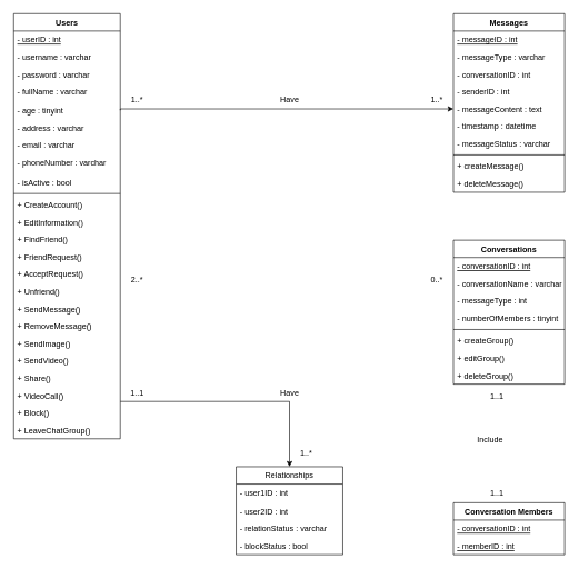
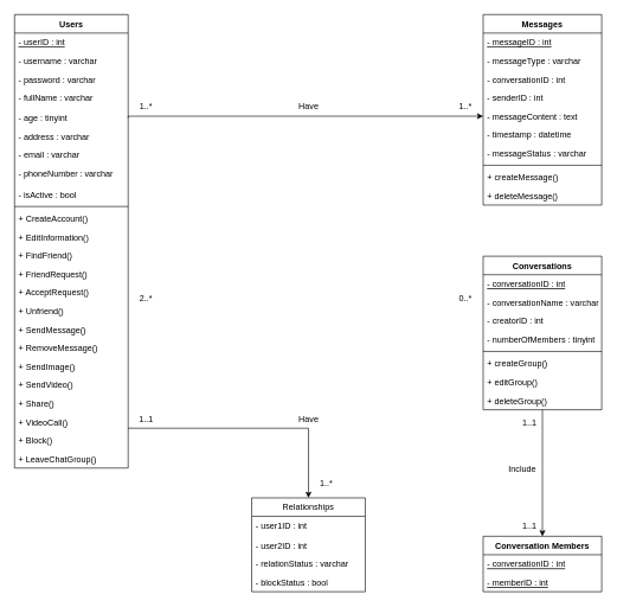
  <mxCell id="0" />
  <mxCell id="1" parent="0" />
  <mxCell id="2" value="Users" style="swimlane;fontStyle=1;align=center;verticalAlign=top;childLayout=stackLayout;horizontal=1;startSize=26;horizontalStack=0;resizeParent=1;resizeParentMax=0;resizeLast=0;collapsible=1;marginBottom=0;" parent="1" vertex="1"><mxGeometry width="160" height="638" as="geometry" x="20" y="20"><mxRectangle width="70" height="26" as="alternateBounds" /></mxGeometry></mxCell>
  <mxCell id="3" value="- userID : int" style="text;strokeColor=none;fillColor=none;align=left;verticalAlign=top;spacingLeft=4;spacingRight=4;overflow=hidden;rotatable=0;points=[[0,0.5],[1,0.5]];portConstraint=eastwest;fontStyle=4;" parent="2" vertex="1"><mxGeometry y="26" width="160" height="26" as="geometry" /></mxCell>
  <mxCell id="4" value="- username : varchar" style="text;strokeColor=none;fillColor=none;align=left;verticalAlign=top;spacingLeft=4;spacingRight=4;overflow=hidden;rotatable=0;points=[[0,0.5],[1,0.5]];portConstraint=eastwest;" parent="2" vertex="1"><mxGeometry y="52" width="160" height="26" as="geometry" /></mxCell>
  <mxCell id="5" value="- password : varchar" style="text;strokeColor=none;fillColor=none;align=left;verticalAlign=top;spacingLeft=4;spacingRight=4;overflow=hidden;rotatable=0;points=[[0,0.5],[1,0.5]];portConstraint=eastwest;" parent="2" vertex="1"><mxGeometry y="78" width="160" height="26" as="geometry" /></mxCell>
  <mxCell id="6" value="- fullName : varchar" style="text;strokeColor=none;fillColor=none;align=left;verticalAlign=top;spacingLeft=4;spacingRight=4;overflow=hidden;rotatable=0;points=[[0,0.5],[1,0.5]];portConstraint=eastwest;" parent="2" vertex="1"><mxGeometry y="104" width="160" height="28" as="geometry" /></mxCell>
  <mxCell id="7" value="- age : tinyint" style="text;strokeColor=none;fillColor=none;align=left;verticalAlign=top;spacingLeft=4;spacingRight=4;overflow=hidden;rotatable=0;points=[[0,0.5],[1,0.5]];portConstraint=eastwest;" parent="2" vertex="1"><mxGeometry y="132" width="160" height="26" as="geometry" /></mxCell>
  <mxCell id="8" value="- address : varchar" style="text;strokeColor=none;fillColor=none;align=left;verticalAlign=top;spacingLeft=4;spacingRight=4;overflow=hidden;rotatable=0;points=[[0,0.5],[1,0.5]];portConstraint=eastwest;" parent="2" vertex="1"><mxGeometry y="158" width="160" height="26" as="geometry" /></mxCell>
  <mxCell id="9" value="- email : varchar" style="text;strokeColor=none;fillColor=none;align=left;verticalAlign=top;spacingLeft=4;spacingRight=4;overflow=hidden;rotatable=0;points=[[0,0.5],[1,0.5]];portConstraint=eastwest;" parent="2" vertex="1"><mxGeometry y="184" width="160" height="26" as="geometry" /></mxCell>
  <mxCell id="10" value="- phoneNumber : varchar" style="text;strokeColor=none;fillColor=none;align=left;verticalAlign=top;spacingLeft=4;spacingRight=4;overflow=hidden;rotatable=0;points=[[0,0.5],[1,0.5]];portConstraint=eastwest;" parent="2" vertex="1"><mxGeometry y="210" width="160" height="30" as="geometry" /></mxCell>
  <mxCell id="11" value="- isActive : bool" style="text;strokeColor=none;fillColor=none;align=left;verticalAlign=top;spacingLeft=4;spacingRight=4;overflow=hidden;rotatable=0;points=[[0,0.5],[1,0.5]];portConstraint=eastwest;" parent="2" vertex="1"><mxGeometry y="240" width="160" height="26" as="geometry" /></mxCell>
  <mxCell id="12" value="" style="line;strokeWidth=1;fillColor=none;align=left;verticalAlign=middle;spacingTop=-1;spacingLeft=3;spacingRight=3;rotatable=0;labelPosition=right;points=[];portConstraint=eastwest;" parent="2" vertex="1"><mxGeometry y="266" width="160" height="8" as="geometry" /></mxCell>
  <mxCell id="13" value="+ CreateAccount() " style="text;strokeColor=none;fillColor=none;align=left;verticalAlign=top;spacingLeft=4;spacingRight=4;overflow=hidden;rotatable=0;points=[[0,0.5],[1,0.5]];portConstraint=eastwest;" parent="2" vertex="1"><mxGeometry y="274" width="160" height="26" as="geometry" /></mxCell>
  <mxCell id="14" value="+ EditInformation() " style="text;strokeColor=none;fillColor=none;align=left;verticalAlign=top;spacingLeft=4;spacingRight=4;overflow=hidden;rotatable=0;points=[[0,0.5],[1,0.5]];portConstraint=eastwest;" parent="2" vertex="1"><mxGeometry y="300" width="160" height="26" as="geometry" /></mxCell>
  <mxCell id="15" value="+ FindFriend()" style="text;strokeColor=none;fillColor=none;align=left;verticalAlign=top;spacingLeft=4;spacingRight=4;overflow=hidden;rotatable=0;points=[[0,0.5],[1,0.5]];portConstraint=eastwest;" parent="2" vertex="1"><mxGeometry y="326" width="160" height="26" as="geometry" /></mxCell>
  <mxCell id="16" value="+ FriendRequest() " style="text;strokeColor=none;fillColor=none;align=left;verticalAlign=top;spacingLeft=4;spacingRight=4;overflow=hidden;rotatable=0;points=[[0,0.5],[1,0.5]];portConstraint=eastwest;" parent="2" vertex="1"><mxGeometry y="352" width="160" height="26" as="geometry" /></mxCell>
  <mxCell id="17" value="+ AcceptRequest()" style="text;strokeColor=none;fillColor=none;align=left;verticalAlign=top;spacingLeft=4;spacingRight=4;overflow=hidden;rotatable=0;points=[[0,0.5],[1,0.5]];portConstraint=eastwest;" parent="2" vertex="1"><mxGeometry y="378" width="160" height="26" as="geometry" /></mxCell>
  <mxCell id="18" value="+ Unfriend()" style="text;strokeColor=none;fillColor=none;align=left;verticalAlign=top;spacingLeft=4;spacingRight=4;overflow=hidden;rotatable=0;points=[[0,0.5],[1,0.5]];portConstraint=eastwest;" parent="2" vertex="1"><mxGeometry y="404" width="160" height="26" as="geometry" /></mxCell>
  <mxCell id="19" value="+ SendMessage()" style="text;strokeColor=none;fillColor=none;align=left;verticalAlign=top;spacingLeft=4;spacingRight=4;overflow=hidden;rotatable=0;points=[[0,0.5],[1,0.5]];portConstraint=eastwest;" parent="2" vertex="1"><mxGeometry y="430" width="160" height="26" as="geometry" /></mxCell>
  <mxCell id="20" value="+ RemoveMessage()" style="text;strokeColor=none;fillColor=none;align=left;verticalAlign=top;spacingLeft=4;spacingRight=4;overflow=hidden;rotatable=0;points=[[0,0.5],[1,0.5]];portConstraint=eastwest;" parent="2" vertex="1"><mxGeometry y="456" width="160" height="26" as="geometry" /></mxCell>
  <mxCell id="21" value="+ SendImage()" style="text;strokeColor=none;fillColor=none;align=left;verticalAlign=top;spacingLeft=4;spacingRight=4;overflow=hidden;rotatable=0;points=[[0,0.5],[1,0.5]];portConstraint=eastwest;" parent="2" vertex="1"><mxGeometry y="482" width="160" height="26" as="geometry" /></mxCell>
  <mxCell id="22" value="+ SendVideo()" style="text;strokeColor=none;fillColor=none;align=left;verticalAlign=top;spacingLeft=4;spacingRight=4;overflow=hidden;rotatable=0;points=[[0,0.5],[1,0.5]];portConstraint=eastwest;" parent="2" vertex="1"><mxGeometry y="508" width="160" height="26" as="geometry" /></mxCell>
  <mxCell id="23" value="+ Share()" style="text;strokeColor=none;fillColor=none;align=left;verticalAlign=top;spacingLeft=4;spacingRight=4;overflow=hidden;rotatable=0;points=[[0,0.5],[1,0.5]];portConstraint=eastwest;" parent="2" vertex="1"><mxGeometry y="534" width="160" height="26" as="geometry" /></mxCell>
  <mxCell id="24" value="+ VideoCall() " style="text;strokeColor=none;fillColor=none;align=left;verticalAlign=top;spacingLeft=4;spacingRight=4;overflow=hidden;rotatable=0;points=[[0,0.5],[1,0.5]];portConstraint=eastwest;" parent="2" vertex="1"><mxGeometry y="560" width="160" height="26" as="geometry" /></mxCell>
  <mxCell id="25" value="+ Block()" style="text;strokeColor=none;fillColor=none;align=left;verticalAlign=top;spacingLeft=4;spacingRight=4;overflow=hidden;rotatable=0;points=[[0,0.5],[1,0.5]];portConstraint=eastwest;" parent="2" vertex="1"><mxGeometry y="586" width="160" height="26" as="geometry" /></mxCell>
  <mxCell id="26" value="+ LeaveChatGroup()" style="text;strokeColor=none;fillColor=none;align=left;verticalAlign=top;spacingLeft=4;spacingRight=4;overflow=hidden;rotatable=0;points=[[0,0.5],[1,0.5]];portConstraint=eastwest;" parent="2" vertex="1"><mxGeometry y="612" width="160" height="26" as="geometry" /></mxCell>
  <mxCell id="27" value="Messages" style="swimlane;fontStyle=1;align=center;verticalAlign=top;childLayout=stackLayout;horizontal=1;startSize=26;horizontalStack=0;resizeParent=1;resizeParentMax=0;resizeLast=0;collapsible=1;marginBottom=0;" parent="1" vertex="1"><mxGeometry x="680" width="167" height="268" as="geometry" y="20" /></mxCell>
  <mxCell id="28" value="- messageID : int" style="text;strokeColor=none;fillColor=none;align=left;verticalAlign=top;spacingLeft=4;spacingRight=4;overflow=hidden;rotatable=0;points=[[0,0.5],[1,0.5]];portConstraint=eastwest;fontStyle=4" parent="27" vertex="1"><mxGeometry y="26" width="167" height="26" as="geometry" /></mxCell>
  <mxCell id="29" value="- messageType : varchar" style="text;strokeColor=none;fillColor=none;align=left;verticalAlign=top;spacingLeft=4;spacingRight=4;overflow=hidden;rotatable=0;points=[[0,0.5],[1,0.5]];portConstraint=eastwest;" parent="27" vertex="1"><mxGeometry y="52" width="167" height="26" as="geometry" /></mxCell>
  <mxCell id="30" value="- conversationID : int" style="text;strokeColor=none;fillColor=none;align=left;verticalAlign=top;spacingLeft=4;spacingRight=4;overflow=hidden;rotatable=0;points=[[0,0.5],[1,0.5]];portConstraint=eastwest;" parent="27" vertex="1"><mxGeometry y="78" width="167" height="26" as="geometry" /></mxCell>
  <mxCell id="31" value="- senderID : int" style="text;strokeColor=none;fillColor=none;align=left;verticalAlign=top;spacingLeft=4;spacingRight=4;overflow=hidden;rotatable=0;points=[[0,0.5],[1,0.5]];portConstraint=eastwest;" parent="27" vertex="1"><mxGeometry y="104" width="167" height="26" as="geometry" /></mxCell>
  <mxCell id="32" value="- messageContent : text" style="text;strokeColor=none;fillColor=none;align=left;verticalAlign=top;spacingLeft=4;spacingRight=4;overflow=hidden;rotatable=0;points=[[0,0.5],[1,0.5]];portConstraint=eastwest;" parent="27" vertex="1"><mxGeometry y="130" width="167" height="26" as="geometry" /></mxCell>
  <mxCell id="33" value="- timestamp : datetime" style="text;strokeColor=none;fillColor=none;align=left;verticalAlign=top;spacingLeft=4;spacingRight=4;overflow=hidden;rotatable=0;points=[[0,0.5],[1,0.5]];portConstraint=eastwest;" parent="27" vertex="1"><mxGeometry y="156" width="167" height="26" as="geometry" /></mxCell>
  <mxCell id="34" value="- messageStatus : varchar" style="text;strokeColor=none;fillColor=none;align=left;verticalAlign=top;spacingLeft=4;spacingRight=4;overflow=hidden;rotatable=0;points=[[0,0.5],[1,0.5]];portConstraint=eastwest;" parent="27" vertex="1"><mxGeometry y="182" width="167" height="26" as="geometry" /></mxCell>
  <mxCell id="35" value="" style="line;strokeWidth=1;fillColor=none;align=left;verticalAlign=middle;spacingTop=-1;spacingLeft=3;spacingRight=3;rotatable=0;labelPosition=right;points=[];portConstraint=eastwest;" parent="27" vertex="1"><mxGeometry y="208" width="167" height="8" as="geometry" /></mxCell>
  <mxCell id="36" value="+ createMessage()" style="text;strokeColor=none;fillColor=none;align=left;verticalAlign=top;spacingLeft=4;spacingRight=4;overflow=hidden;rotatable=0;points=[[0,0.5],[1,0.5]];portConstraint=eastwest;" parent="27" vertex="1"><mxGeometry y="216" width="167" height="26" as="geometry" /></mxCell>
  <mxCell id="37" value="+ deleteMessage()" style="text;strokeColor=none;fillColor=none;align=left;verticalAlign=top;spacingLeft=4;spacingRight=4;overflow=hidden;rotatable=0;points=[[0,0.5],[1,0.5]];portConstraint=eastwest;" parent="27" vertex="1"><mxGeometry y="242" width="167" height="26" as="geometry" /></mxCell>
  <mxCell id="38" value="0..*" style="text;html=1;align=center;verticalAlign=middle;resizable=0;points=[];autosize=1;" parent="1" vertex="1"><mxGeometry x="640" y="410" width="30" height="20" as="geometry" /></mxCell>
  <mxCell id="39" value="2..*" style="text;html=1;align=center;verticalAlign=middle;resizable=0;points=[];autosize=1;" parent="1" vertex="1"><mxGeometry x="190" y="410" width="30" height="20" as="geometry" /></mxCell>
  <mxCell id="40" value="Conversation Members" style="swimlane;fontStyle=1;align=center;verticalAlign=top;childLayout=stackLayout;horizontal=1;startSize=26;horizontalStack=0;resizeParent=1;resizeParentMax=0;resizeLast=0;collapsible=1;marginBottom=0;" parent="1" vertex="1"><mxGeometry x="680" y="754" width="167" height="78" as="geometry" /></mxCell>
  <mxCell id="41" value="- conversationID : int" style="text;strokeColor=none;fillColor=none;align=left;verticalAlign=top;spacingLeft=4;spacingRight=4;overflow=hidden;rotatable=0;points=[[0,0.5],[1,0.5]];portConstraint=eastwest;fontStyle=4" parent="40" vertex="1"><mxGeometry y="26" width="167" height="26" as="geometry" /></mxCell>
  <mxCell id="42" value="- memberID : int" style="text;strokeColor=none;fillColor=none;align=left;verticalAlign=top;spacingLeft=4;spacingRight=4;overflow=hidden;rotatable=0;points=[[0,0.5],[1,0.5]];portConstraint=eastwest;fontStyle=4" parent="40" vertex="1"><mxGeometry y="52" width="167" height="26" as="geometry" /></mxCell>
  <mxCell id="43" value="1..1" style="text;html=1;align=center;verticalAlign=middle;resizable=0;points=[];autosize=1;" parent="1" vertex="1"><mxGeometry x="730" y="730" width="30" height="20" as="geometry" /></mxCell>
  <mxCell id="44" value="1..1" style="text;html=1;align=center;verticalAlign=middle;resizable=0;points=[];autosize=1;" parent="1" vertex="1"><mxGeometry x="730" y="585" width="30" height="20" as="geometry" /></mxCell>
  <mxCell id="45" value="Include" style="text;html=1;align=center;verticalAlign=middle;resizable=0;points=[];autosize=1;" parent="1" vertex="1"><mxGeometry x="710" y="650" width="50" height="20" as="geometry" /></mxCell>
  <mxCell id="46" value="Conversations" style="swimlane;fontStyle=1;align=center;verticalAlign=top;childLayout=stackLayout;horizontal=1;startSize=26;horizontalStack=0;resizeParent=1;resizeParentMax=0;resizeLast=0;collapsible=1;marginBottom=0;" parent="1" vertex="1"><mxGeometry x="680" y="360" width="167" height="216" as="geometry"><mxRectangle x="667" y="338" width="100" height="26" as="alternateBounds" /></mxGeometry></mxCell>
  <mxCell id="47" value="- conversationID : int" style="text;strokeColor=none;fillColor=none;align=left;verticalAlign=top;spacingLeft=4;spacingRight=4;overflow=hidden;rotatable=0;points=[[0,0.5],[1,0.5]];portConstraint=eastwest;fontStyle=4" parent="46" vertex="1"><mxGeometry y="26" width="167" height="26" as="geometry" /></mxCell>
  <mxCell id="48" value="- conversationName : varchar" style="text;strokeColor=none;fillColor=none;align=left;verticalAlign=top;spacingLeft=4;spacingRight=4;overflow=hidden;rotatable=0;points=[[0,0.5],[1,0.5]];portConstraint=eastwest;" parent="46" vertex="1"><mxGeometry y="52" width="167" height="26" as="geometry" /></mxCell>
- <mxCell id="49" value="- messageType : int" style="text;strokeColor=none;fillColor=none;align=left;verticalAlign=top;spacingLeft=4;spacingRight=4;overflow=hidden;rotatable=0;points=[[0,0.5],[1,0.5]];portConstraint=eastwest;" parent="46" vertex="1"><mxGeometry y="78" width="167" height="26" as="geometry" /></mxCell>
+ <mxCell id="49" value="- creatorID : int" style="text;strokeColor=none;fillColor=none;align=left;verticalAlign=top;spacingLeft=4;spacingRight=4;overflow=hidden;rotatable=0;points=[[0,0.5],[1,0.5]];portConstraint=eastwest;" parent="46" vertex="1"><mxGeometry y="78" width="167" height="26" as="geometry" /></mxCell>
  <mxCell id="50" value="- numberOfMembers : tinyint" style="text;strokeColor=none;fillColor=none;align=left;verticalAlign=top;spacingLeft=4;spacingRight=4;overflow=hidden;rotatable=0;points=[[0,0.5],[1,0.5]];portConstraint=eastwest;" vertex="1" parent="46"><mxGeometry y="104" width="167" height="26" as="geometry" /></mxCell>
  <mxCell id="51" value="" style="line;strokeWidth=1;fillColor=none;align=left;verticalAlign=middle;spacingTop=-1;spacingLeft=3;spacingRight=3;rotatable=0;labelPosition=right;points=[];portConstraint=eastwest;" parent="46" vertex="1"><mxGeometry y="130" width="167" height="8" as="geometry" /></mxCell>
  <mxCell id="52" value="+ createGroup()" style="text;strokeColor=none;fillColor=none;align=left;verticalAlign=top;spacingLeft=4;spacingRight=4;overflow=hidden;rotatable=0;points=[[0,0.5],[1,0.5]];portConstraint=eastwest;" parent="46" vertex="1"><mxGeometry y="138" width="167" height="26" as="geometry" /></mxCell>
  <mxCell id="53" value="+ editGroup()" style="text;strokeColor=none;fillColor=none;align=left;verticalAlign=top;spacingLeft=4;spacingRight=4;overflow=hidden;rotatable=0;points=[[0,0.5],[1,0.5]];portConstraint=eastwest;" parent="46" vertex="1"><mxGeometry y="164" width="167" height="26" as="geometry" /></mxCell>
  <mxCell id="54" value="+ deleteGroup()" style="text;strokeColor=none;fillColor=none;align=left;verticalAlign=top;spacingLeft=4;spacingRight=4;overflow=hidden;rotatable=0;points=[[0,0.5],[1,0.5]];portConstraint=eastwest;" parent="46" vertex="1"><mxGeometry y="190" width="167" height="26" as="geometry" /></mxCell>
+ <mxCell id="55" style="edgeStyle=orthogonalEdgeStyle;rounded=0;orthogonalLoop=1;jettySize=auto;html=1;entryX=0.5;entryY=0;entryDx=0;entryDy=0;strokeColor=#000000;exitX=0.5;exitY=1;exitDx=0;exitDy=0;" parent="1" source="46" target="40" edge="1"><mxGeometry relative="1" as="geometry" /></mxCell>
  <mxCell id="56" value="Relationships" style="swimlane;fontStyle=0;childLayout=stackLayout;horizontal=1;startSize=26;fillColor=none;horizontalStack=0;resizeParent=1;resizeParentMax=0;resizeLast=0;collapsible=1;marginBottom=0;" parent="1" vertex="1"><mxGeometry x="354" y="700" width="160" height="132" as="geometry" /></mxCell>
  <mxCell id="57" value="- user1ID : int" style="text;strokeColor=none;fillColor=none;align=left;verticalAlign=top;spacingLeft=4;spacingRight=4;overflow=hidden;rotatable=0;points=[[0,0.5],[1,0.5]];portConstraint=eastwest;" parent="56" vertex="1"><mxGeometry y="26" width="160" height="28" as="geometry" /></mxCell>
  <mxCell id="58" value="- user2ID : int" style="text;strokeColor=none;fillColor=none;align=left;verticalAlign=top;spacingLeft=4;spacingRight=4;overflow=hidden;rotatable=0;points=[[0,0.5],[1,0.5]];portConstraint=eastwest;" parent="56" vertex="1"><mxGeometry y="54" width="160" height="26" as="geometry" /></mxCell>
  <mxCell id="59" value="- relationStatus : varchar" style="text;strokeColor=none;fillColor=none;align=left;verticalAlign=top;spacingLeft=4;spacingRight=4;overflow=hidden;rotatable=0;points=[[0,0.5],[1,0.5]];portConstraint=eastwest;" parent="56" vertex="1"><mxGeometry y="80" width="160" height="26" as="geometry" /></mxCell>
  <mxCell id="60" value="- blockStatus : bool" style="text;strokeColor=none;fillColor=none;align=left;verticalAlign=top;spacingLeft=4;spacingRight=4;overflow=hidden;rotatable=0;points=[[0,0.5],[1,0.5]];portConstraint=eastwest;" parent="56" vertex="1"><mxGeometry y="106" width="160" height="26" as="geometry" /></mxCell>
  <mxCell id="61" style="edgeStyle=orthogonalEdgeStyle;rounded=0;orthogonalLoop=1;jettySize=auto;html=1;entryX=0.5;entryY=0;entryDx=0;entryDy=0;strokeColor=#000000;" parent="1" target="56" edge="1"><mxGeometry relative="1" as="geometry"><Array as="points"><mxPoint x="434" y="602" /></Array><mxPoint x="180" y="602" as="sourcePoint" /></mxGeometry></mxCell>
  <mxCell id="62" value="1..*" style="text;html=1;align=center;verticalAlign=middle;resizable=0;points=[];autosize=1;" parent="1" vertex="1"><mxGeometry x="443.5" y="670" width="30" height="20" as="geometry" /></mxCell>
  <mxCell id="63" value="1..1" style="text;html=1;align=center;verticalAlign=middle;resizable=0;points=[];autosize=1;" parent="1" vertex="1"><mxGeometry x="190" y="580" width="30" height="20" as="geometry" /></mxCell>
  <mxCell id="64" value="Have" style="text;html=1;align=center;verticalAlign=middle;resizable=0;points=[];autosize=1;" parent="1" vertex="1"><mxGeometry x="414" y="580" width="40" height="20" as="geometry" /></mxCell>
  <mxCell id="65" style="edgeStyle=orthogonalEdgeStyle;rounded=0;orthogonalLoop=1;jettySize=auto;html=1;exitX=1;exitY=0.5;exitDx=0;exitDy=0;" parent="1" source="7" edge="1"><mxGeometry relative="1" as="geometry"><mxPoint x="680" y="163" as="targetPoint" /><Array as="points"><mxPoint x="180" y="163" /></Array></mxGeometry></mxCell>
  <mxCell id="66" value="Have" style="text;html=1;align=center;verticalAlign=middle;resizable=0;points=[];autosize=1;" parent="1" vertex="1"><mxGeometry x="414" y="140" width="40" height="20" as="geometry" /></mxCell>
  <mxCell id="67" value="1..*" style="text;html=1;align=center;verticalAlign=middle;resizable=0;points=[];autosize=1;" parent="1" vertex="1"><mxGeometry x="190" y="140" width="30" height="20" as="geometry" /></mxCell>
  <mxCell id="68" value="1..*" style="text;html=1;align=center;verticalAlign=middle;resizable=0;points=[];autosize=1;" parent="1" vertex="1"><mxGeometry x="640" y="140" width="30" height="20" as="geometry" /></mxCell>
